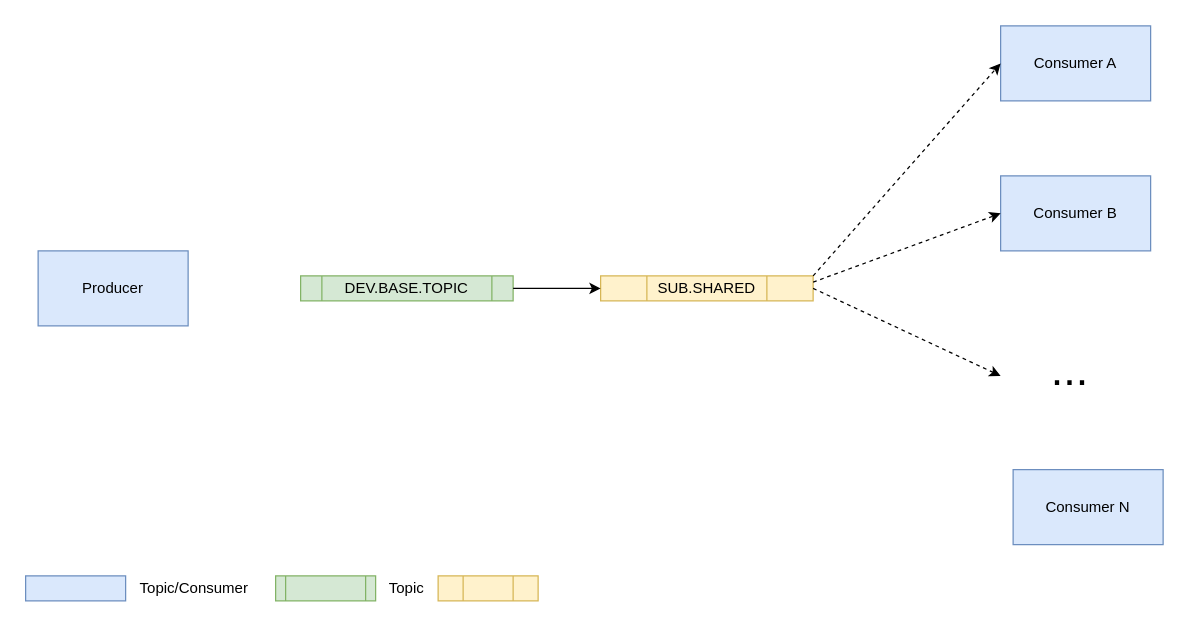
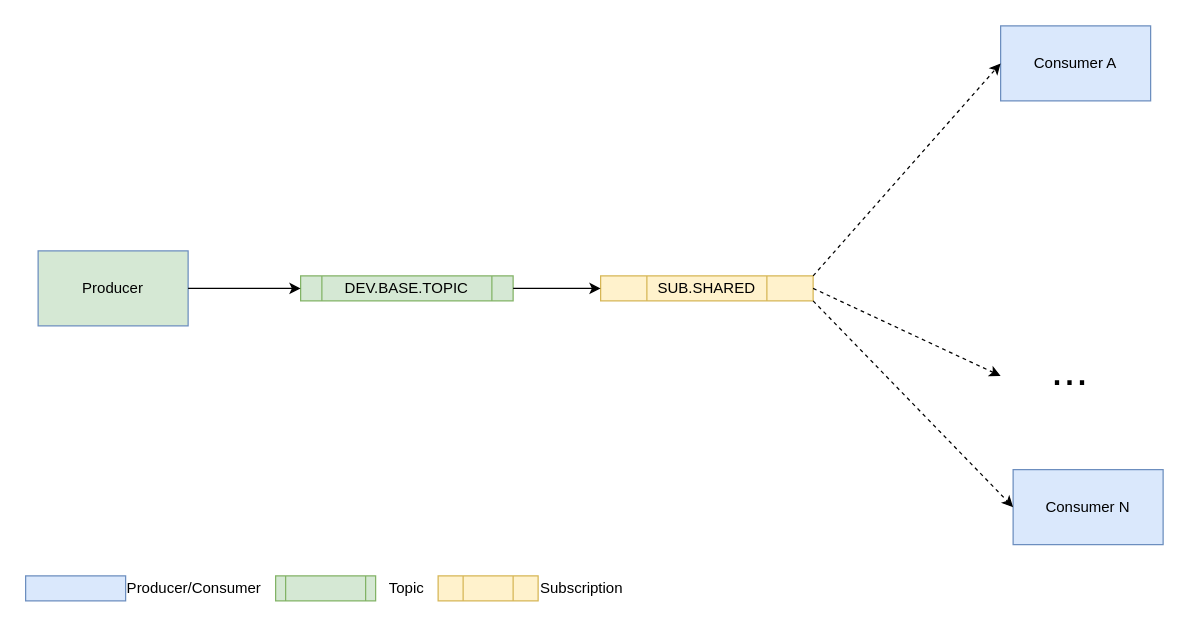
  <mxCell id="0" />
  <mxCell id="1" parent="0" />
- <mxCell id="2" value="&lt;div&gt;Producer&lt;/div&gt;" style="rounded=0;whiteSpace=wrap;html=1;fillColor=#dae8fc;strokeColor=#6c8ebf;" parent="1" vertex="1"><mxGeometry x="30" y="200" width="120" height="60" as="geometry" /></mxCell>
+ <mxCell id="2" value="&lt;div&gt;Producer&lt;/div&gt;" style="rounded=0;whiteSpace=wrap;html=1;fillColor=#d5e8d4;strokeColor=#6c8ebf;" parent="1" vertex="1"><mxGeometry x="30" y="200" width="120" height="60" as="geometry" /></mxCell>
  <mxCell id="3" value="Consumer A" style="rounded=0;whiteSpace=wrap;html=1;fillColor=#dae8fc;strokeColor=#6c8ebf;" parent="1" vertex="1"><mxGeometry x="800" y="20" width="120" height="60" as="geometry" /></mxCell>
  <mxCell id="4" style="edgeStyle=orthogonalEdgeStyle;rounded=0;orthogonalLoop=1;jettySize=auto;html=1;exitX=0.5;exitY=1;exitDx=0;exitDy=0;" parent="1" source="2" target="2" edge="1"><mxGeometry relative="1" as="geometry" /></mxCell>
  <mxCell id="5" value="DEV.BASE.TOPIC" style="shape=process;whiteSpace=wrap;html=1;backgroundOutline=1;fillColor=#d5e8d4;strokeColor=#82b366;" parent="1" vertex="1"><mxGeometry x="240" y="220" width="170" height="20" as="geometry" /></mxCell>
- <mxCell id="6" value="Consumer B" style="rounded=0;whiteSpace=wrap;html=1;fillColor=#dae8fc;strokeColor=#6c8ebf;" parent="1" vertex="1"><mxGeometry x="800" y="140" width="120" height="60" as="geometry" /></mxCell>
  <mxCell id="7" value="Consumer N" style="rounded=0;whiteSpace=wrap;html=1;fillColor=#dae8fc;strokeColor=#6c8ebf;" parent="1" vertex="1"><mxGeometry x="810" y="375" width="120" height="60" as="geometry" /></mxCell>
  <mxCell id="8" style="edgeStyle=orthogonalEdgeStyle;rounded=0;orthogonalLoop=1;jettySize=auto;html=1;exitX=0.5;exitY=1;exitDx=0;exitDy=0;" parent="1" source="5" target="5" edge="1"><mxGeometry relative="1" as="geometry" /></mxCell>
+ <mxCell id="9" value="" style="endArrow=classic;html=1;exitX=1;exitY=0.5;exitDx=0;exitDy=0;entryX=0;entryY=0.5;entryDx=0;entryDy=0;" parent="1" source="2" target="5" edge="1"><mxGeometry width="50" height="50" relative="1" as="geometry"><mxPoint x="380" y="260" as="sourcePoint" /><mxPoint x="430" y="210" as="targetPoint" /></mxGeometry></mxCell>
  <mxCell id="10" value="..." style="text;html=1;align=center;verticalAlign=middle;resizable=0;points=[];autosize=1;fontSize=36;" vertex="1" parent="1"><mxGeometry x="830" y="270" width="50" height="50" as="geometry" /></mxCell>
  <mxCell id="11" value="SUB.SHARED" style="shape=process;whiteSpace=wrap;html=1;backgroundOutline=1;fillColor=#fff2cc;strokeColor=#d6b656;size=0.218;" vertex="1" parent="1"><mxGeometry x="480" y="220" width="170" height="20" as="geometry" /></mxCell>
  <mxCell id="12" value="" style="endArrow=classic;html=1;exitX=1;exitY=0.5;exitDx=0;exitDy=0;" edge="1" parent="1" source="5"><mxGeometry width="50" height="50" relative="1" as="geometry"><mxPoint x="460" y="290" as="sourcePoint" /><mxPoint x="480" y="230" as="targetPoint" /></mxGeometry></mxCell>
  <mxCell id="13" value="" style="endArrow=classic;html=1;fontSize=36;dashed=1;entryX=0;entryY=0.5;entryDx=0;entryDy=0;" edge="1" parent="1" target="3"><mxGeometry width="50" height="50" relative="1" as="geometry"><mxPoint x="650" y="220" as="sourcePoint" /><mxPoint x="700" y="170" as="targetPoint" /></mxGeometry></mxCell>
- <mxCell id="14" value="" style="endArrow=classic;html=1;fontSize=36;dashed=1;entryX=0;entryY=0.5;entryDx=0;entryDy=0;exitX=1;exitY=0.25;exitDx=0;exitDy=0;" edge="1" parent="1" source="11" target="6"><mxGeometry width="50" height="50" relative="1" as="geometry"><mxPoint x="660" y="230" as="sourcePoint" /><mxPoint x="810" y="60" as="targetPoint" /></mxGeometry></mxCell>
  <mxCell id="15" value="" style="endArrow=classic;html=1;fontSize=36;dashed=1;exitX=1;exitY=0.5;exitDx=0;exitDy=0;" edge="1" parent="1" source="11"><mxGeometry width="50" height="50" relative="1" as="geometry"><mxPoint x="520" y="485" as="sourcePoint" /><mxPoint x="800" y="300" as="targetPoint" /></mxGeometry></mxCell>
+ <mxCell id="16" value="" style="endArrow=classic;html=1;fontSize=36;dashed=1;exitX=1;exitY=1;exitDx=0;exitDy=0;entryX=0;entryY=0.5;entryDx=0;entryDy=0;" edge="1" parent="1" source="11" target="7"><mxGeometry width="50" height="50" relative="1" as="geometry"><mxPoint x="610" y="360" as="sourcePoint" /><mxPoint x="760" y="430" as="targetPoint" /></mxGeometry></mxCell>
  <mxCell id="17" value="" style="rounded=0;whiteSpace=wrap;html=1;fillColor=#dae8fc;strokeColor=#6c8ebf;" vertex="1" parent="1"><mxGeometry y="460" width="80" height="20" as="geometry" x="20" /></mxCell>
- <mxCell id="18" value="Topic/Consumer" style="text;html=1;strokeColor=none;fillColor=none;align=center;verticalAlign=middle;whiteSpace=wrap;rounded=0;" vertex="1" parent="1"><mxGeometry x="100" y="460" width="110" height="20" as="geometry" /></mxCell>
+ <mxCell id="18" value="Producer/Consumer" style="text;html=1;strokeColor=none;fillColor=none;align=center;verticalAlign=middle;whiteSpace=wrap;rounded=0;" vertex="1" parent="1"><mxGeometry x="100" y="460" width="110" height="20" as="geometry" /></mxCell>
  <mxCell id="19" value="" style="shape=process;whiteSpace=wrap;html=1;backgroundOutline=1;fillColor=#d5e8d4;strokeColor=#82b366;" vertex="1" parent="1"><mxGeometry x="220" y="460" width="80" height="20" as="geometry" /></mxCell>
  <mxCell id="20" value="Topic" style="text;html=1;strokeColor=none;fillColor=none;align=center;verticalAlign=middle;whiteSpace=wrap;rounded=0;" vertex="1" parent="1"><mxGeometry x="300" y="460" width="50" height="20" as="geometry" /></mxCell>
  <mxCell id="21" value="" style="shape=process;whiteSpace=wrap;html=1;backgroundOutline=1;fillColor=#fff2cc;strokeColor=#d6b656;size=0.25;" vertex="1" parent="1"><mxGeometry x="350" y="460" width="80" height="20" as="geometry" /></mxCell>
+ <mxCell id="22" value="Subscription" style="text;html=1;strokeColor=none;fillColor=none;align=center;verticalAlign=middle;whiteSpace=wrap;rounded=0;" vertex="1" parent="1"><mxGeometry x="430" y="460" width="70" height="20" as="geometry" /></mxCell>
